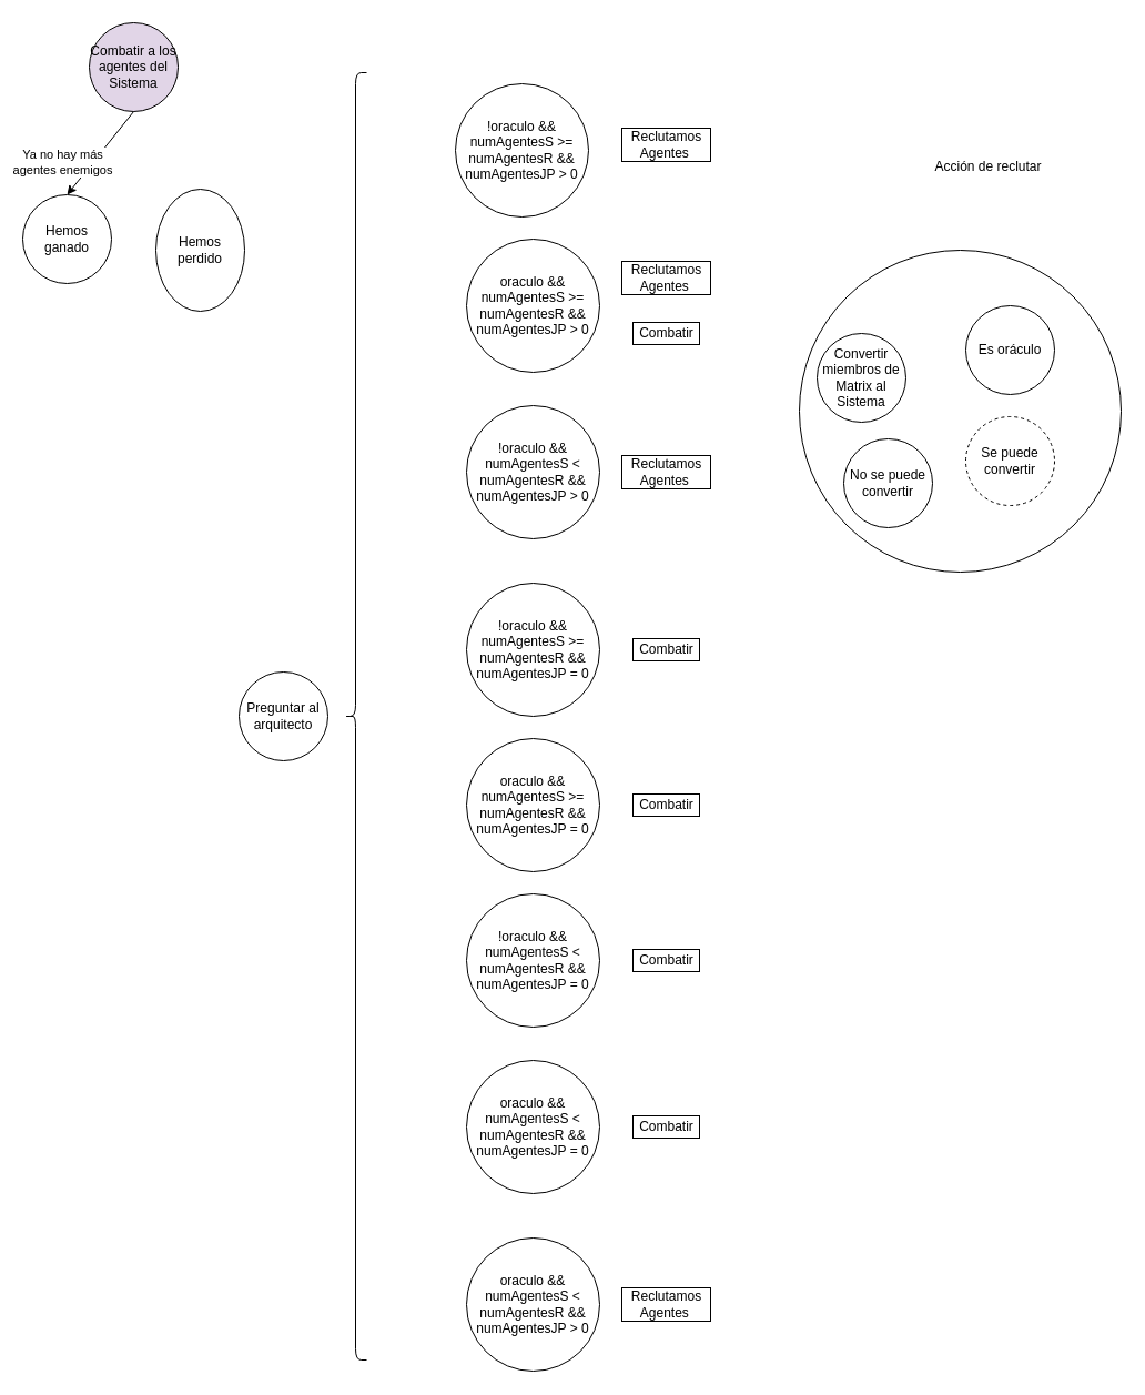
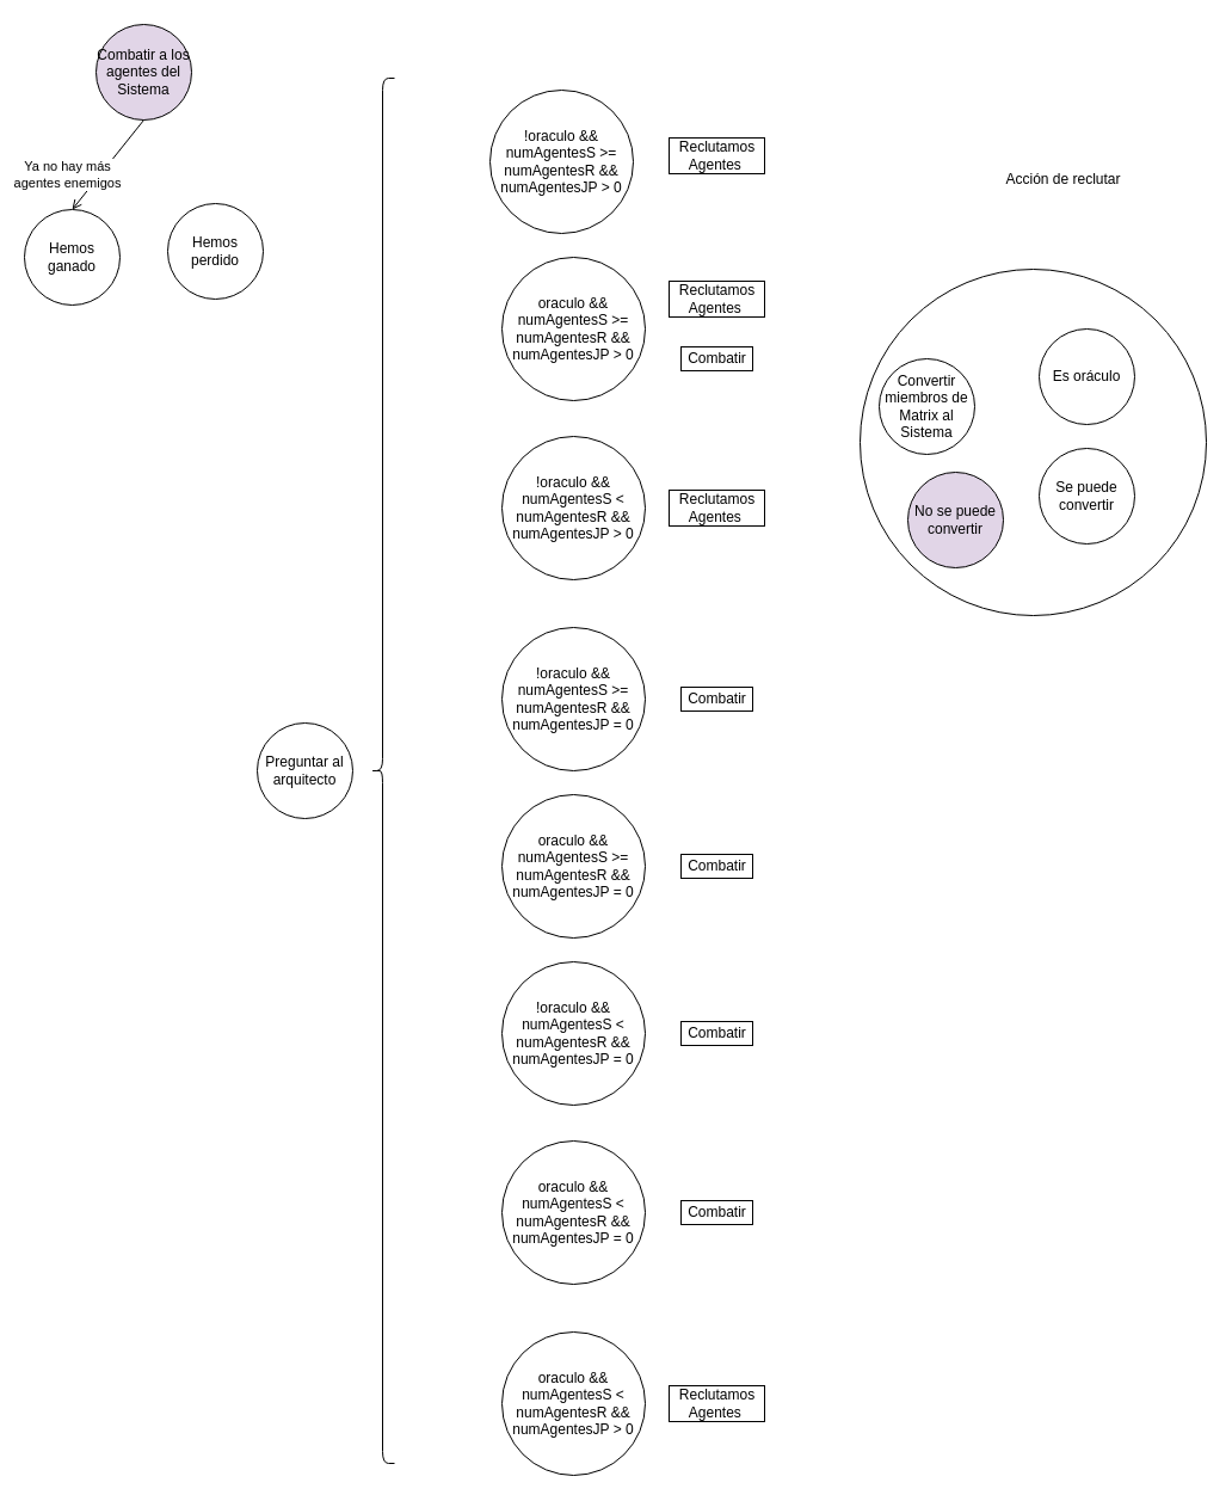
  <mxCell id="0" />
  <mxCell id="1" parent="0" />
  <mxCell id="2" value="" style="ellipse;whiteSpace=wrap;html=1;strokeColor=#000000;" parent="1" vertex="1"><mxGeometry x="720" y="225" width="290" height="290" as="geometry" /></mxCell>
  <mxCell id="3" value="Es oráculo" style="ellipse;whiteSpace=wrap;html=1;aspect=fixed;" parent="1" vertex="1"><mxGeometry x="870" y="275" width="80" height="80" as="geometry" /></mxCell>
  <mxCell id="4" value="Convertir miembros de Matrix al Sistema" style="ellipse;whiteSpace=wrap;html=1;aspect=fixed;strokeColor=#000000;" parent="1" vertex="1"><mxGeometry x="736" y="300" width="80" height="80" as="geometry" /></mxCell>
  <mxCell id="5" value="Combatir a los agentes del Sistema" style="ellipse;whiteSpace=wrap;html=1;aspect=fixed;strokeColor=#000000;fillColor=#e1d5e7;" parent="1" vertex="1"><mxGeometry x="80" y="20" width="80" height="80" as="geometry" /></mxCell>
  <mxCell id="6" value="Hemos ganado" style="ellipse;whiteSpace=wrap;html=1;aspect=fixed;strokeColor=#000000;" parent="1" vertex="1"><mxGeometry x="20" y="175" width="80" height="80" as="geometry" /></mxCell>
- <mxCell id="7" value="Hemos perdido" style="ellipse;whiteSpace=wrap;html=1;aspect=fixed;strokeColor=#000000;" parent="1" vertex="1"><mxGeometry x="140" y="170" width="80" height="110" as="geometry" /></mxCell>
- <mxCell id="8" value="" style="endArrow=classic;html=1;entryX=0.5;entryY=0;entryDx=0;entryDy=0;exitX=0.5;exitY=1;exitDx=0;exitDy=0;" parent="1" source="5" target="6" edge="1"><mxGeometry width="50" height="50" relative="1" as="geometry"><mxPoint x="-20" y="150" as="sourcePoint" /><mxPoint x="30" y="100" as="targetPoint" /></mxGeometry></mxCell>
+ <mxCell id="7" value="Hemos perdido" style="ellipse;whiteSpace=wrap;html=1;aspect=fixed;strokeColor=#000000;" parent="1" vertex="1"><mxGeometry x="140" y="170" width="80" height="80" as="geometry" /></mxCell>
+ <mxCell id="8" value="" style="endArrow=open;html=1;entryX=0.5;entryY=0;entryDx=0;entryDy=0;exitX=0.5;exitY=1;exitDx=0;exitDy=0;" parent="1" source="5" target="6" edge="1"><mxGeometry width="50" height="50" relative="1" as="geometry"><mxPoint x="-20" y="150" as="sourcePoint" /><mxPoint x="30" y="100" as="targetPoint" /></mxGeometry></mxCell>
  <mxCell id="9" value="Ya no hay más&lt;br&gt;agentes enemigos" style="edgeLabel;html=1;align=center;verticalAlign=middle;resizable=0;points=[];" parent="8" vertex="1" connectable="0"><mxGeometry x="0.2" relative="1" as="geometry"><mxPoint x="-28.28" as="offset" /></mxGeometry></mxCell>
- <mxCell id="10" value="Se puede convertir" style="ellipse;whiteSpace=wrap;html=1;aspect=fixed;strokeColor=#000000;dashed=1;" parent="1" vertex="1"><mxGeometry x="870" y="375" width="80" height="80" as="geometry" /></mxCell>
- <mxCell id="11" value="No se puede convertir" style="ellipse;whiteSpace=wrap;html=1;aspect=fixed;strokeColor=#000000;" parent="1" vertex="1"><mxGeometry x="760" y="395" width="80" height="80" as="geometry" /></mxCell>
+ <mxCell id="10" value="Se puede convertir" style="ellipse;whiteSpace=wrap;html=1;aspect=fixed;strokeColor=#000000;" parent="1" vertex="1"><mxGeometry x="870" y="375" width="80" height="80" as="geometry" /></mxCell>
+ <mxCell id="11" value="No se puede convertir" style="ellipse;whiteSpace=wrap;html=1;aspect=fixed;strokeColor=#000000;fillColor=#e1d5e7;" parent="1" vertex="1"><mxGeometry x="760" y="395" width="80" height="80" as="geometry" /></mxCell>
  <mxCell id="12" value="!oraculo &amp;amp;&amp;amp; numAgentesS &amp;gt;= numAgentesR &amp;amp;&amp;amp;&lt;br&gt;numAgentesJP &amp;gt; 0" style="ellipse;whiteSpace=wrap;html=1;aspect=fixed;strokeColor=#000000;" parent="1" vertex="1"><mxGeometry x="410" y="75" width="120" height="120" as="geometry" /></mxCell>
  <mxCell id="13" value="Reclutamos&lt;br&gt;Agentes&amp;nbsp;" style="text;html=1;align=center;verticalAlign=middle;resizable=0;points=[];autosize=1;strokeColor=#000000;" parent="1" vertex="1"><mxGeometry x="560" y="115" width="80" height="30" as="geometry" /></mxCell>
  <mxCell id="14" value="oraculo &amp;amp;&amp;amp; numAgentesS &amp;gt;= numAgentesR &amp;amp;&amp;amp;&lt;br&gt;numAgentesJP &amp;gt; 0" style="ellipse;whiteSpace=wrap;html=1;aspect=fixed;strokeColor=#000000;" parent="1" vertex="1"><mxGeometry x="420" y="215" width="120" height="120" as="geometry" /></mxCell>
  <mxCell id="15" value="Reclutamos&lt;br&gt;Agentes&amp;nbsp;" style="text;html=1;align=center;verticalAlign=middle;resizable=0;points=[];autosize=1;strokeColor=#000000;" parent="1" vertex="1"><mxGeometry x="560" y="235" width="80" height="30" as="geometry" /></mxCell>
  <mxCell id="16" value="!oraculo &amp;amp;&amp;amp; numAgentesS &amp;lt; numAgentesR &amp;amp;&amp;amp;&lt;br&gt;numAgentesJP &amp;gt; 0" style="ellipse;whiteSpace=wrap;html=1;aspect=fixed;strokeColor=#000000;" parent="1" vertex="1"><mxGeometry x="420" y="365" width="120" height="120" as="geometry" /></mxCell>
  <mxCell id="17" value="Reclutamos&lt;br&gt;Agentes&amp;nbsp;" style="text;html=1;align=center;verticalAlign=middle;resizable=0;points=[];autosize=1;strokeColor=#000000;" parent="1" vertex="1"><mxGeometry x="560" y="410" width="80" height="30" as="geometry" /></mxCell>
  <mxCell id="18" value="Combatir" style="text;html=1;align=center;verticalAlign=middle;resizable=0;points=[];autosize=1;strokeColor=#000000;" parent="1" vertex="1"><mxGeometry x="570" y="290" width="60" height="20" as="geometry" /></mxCell>
  <mxCell id="19" value="!oraculo &amp;amp;&amp;amp; numAgentesS &amp;gt;= numAgentesR&amp;nbsp;&amp;amp;&amp;amp;&lt;br&gt;numAgentesJP = 0" style="ellipse;whiteSpace=wrap;html=1;aspect=fixed;strokeColor=#000000;" parent="1" vertex="1"><mxGeometry x="420" y="525" width="120" height="120" as="geometry" /></mxCell>
  <mxCell id="20" value="Combatir" style="text;html=1;align=center;verticalAlign=middle;resizable=0;points=[];autosize=1;strokeColor=#000000;" parent="1" vertex="1"><mxGeometry x="570" y="575" width="60" height="20" as="geometry" /></mxCell>
  <mxCell id="21" value="oraculo &amp;amp;&amp;amp; numAgentesS &amp;gt;= numAgentesR &amp;amp;&amp;amp;&lt;br&gt;numAgentesJP = 0" style="ellipse;whiteSpace=wrap;html=1;aspect=fixed;strokeColor=#000000;" parent="1" vertex="1"><mxGeometry x="420" y="665" width="120" height="120" as="geometry" /></mxCell>
  <mxCell id="22" value="Combatir" style="text;html=1;align=center;verticalAlign=middle;resizable=0;points=[];autosize=1;strokeColor=#000000;" parent="1" vertex="1"><mxGeometry x="570" y="715" width="60" height="20" as="geometry" /></mxCell>
  <mxCell id="23" value="!oraculo &amp;amp;&amp;amp; numAgentesS &amp;lt; numAgentesR &amp;amp;&amp;amp;&lt;br&gt;numAgentesJP = 0" style="ellipse;whiteSpace=wrap;html=1;aspect=fixed;strokeColor=#000000;" parent="1" vertex="1"><mxGeometry x="420" y="805" width="120" height="120" as="geometry" /></mxCell>
  <mxCell id="24" value="Combatir" style="text;html=1;align=center;verticalAlign=middle;resizable=0;points=[];autosize=1;strokeColor=#000000;" parent="1" vertex="1"><mxGeometry x="570" y="855" width="60" height="20" as="geometry" /></mxCell>
  <mxCell id="25" value="oraculo &amp;amp;&amp;amp; numAgentesS &amp;lt; numAgentesR &amp;amp;&amp;amp;&lt;br&gt;numAgentesJP = 0" style="ellipse;whiteSpace=wrap;html=1;aspect=fixed;strokeColor=#000000;" parent="1" vertex="1"><mxGeometry x="420" y="955" width="120" height="120" as="geometry" /></mxCell>
  <mxCell id="26" value="Combatir" style="text;html=1;align=center;verticalAlign=middle;resizable=0;points=[];autosize=1;strokeColor=#000000;" parent="1" vertex="1"><mxGeometry x="570" y="1005" width="60" height="20" as="geometry" /></mxCell>
  <mxCell id="27" value="oraculo &amp;amp;&amp;amp; numAgentesS &amp;lt; numAgentesR &amp;amp;&amp;amp;&lt;br&gt;numAgentesJP &amp;gt; 0" style="ellipse;whiteSpace=wrap;html=1;aspect=fixed;strokeColor=#000000;" parent="1" vertex="1"><mxGeometry x="420" y="1115" width="120" height="120" as="geometry" /></mxCell>
  <mxCell id="28" value="Reclutamos&lt;br&gt;Agentes&amp;nbsp;" style="text;html=1;align=center;verticalAlign=middle;resizable=0;points=[];autosize=1;strokeColor=#000000;" parent="1" vertex="1"><mxGeometry x="560" y="1160" width="80" height="30" as="geometry" /></mxCell>
  <mxCell id="29" value="Acción de reclutar" style="text;html=1;align=center;verticalAlign=middle;resizable=0;points=[];autosize=1;" parent="1" vertex="1"><mxGeometry x="835" y="140" width="110" height="20" as="geometry" /></mxCell>
  <mxCell id="30" value="Preguntar al arquitecto" style="ellipse;whiteSpace=wrap;html=1;aspect=fixed;strokeColor=#000000;" parent="1" vertex="1"><mxGeometry x="215" y="605" width="80" height="80" as="geometry" /></mxCell>
  <mxCell id="31" value="" style="shape=curlyBracket;whiteSpace=wrap;html=1;rounded=1;strokeColor=#000000;" parent="1" vertex="1"><mxGeometry x="310" y="65" width="20" height="1160" as="geometry" /></mxCell>
